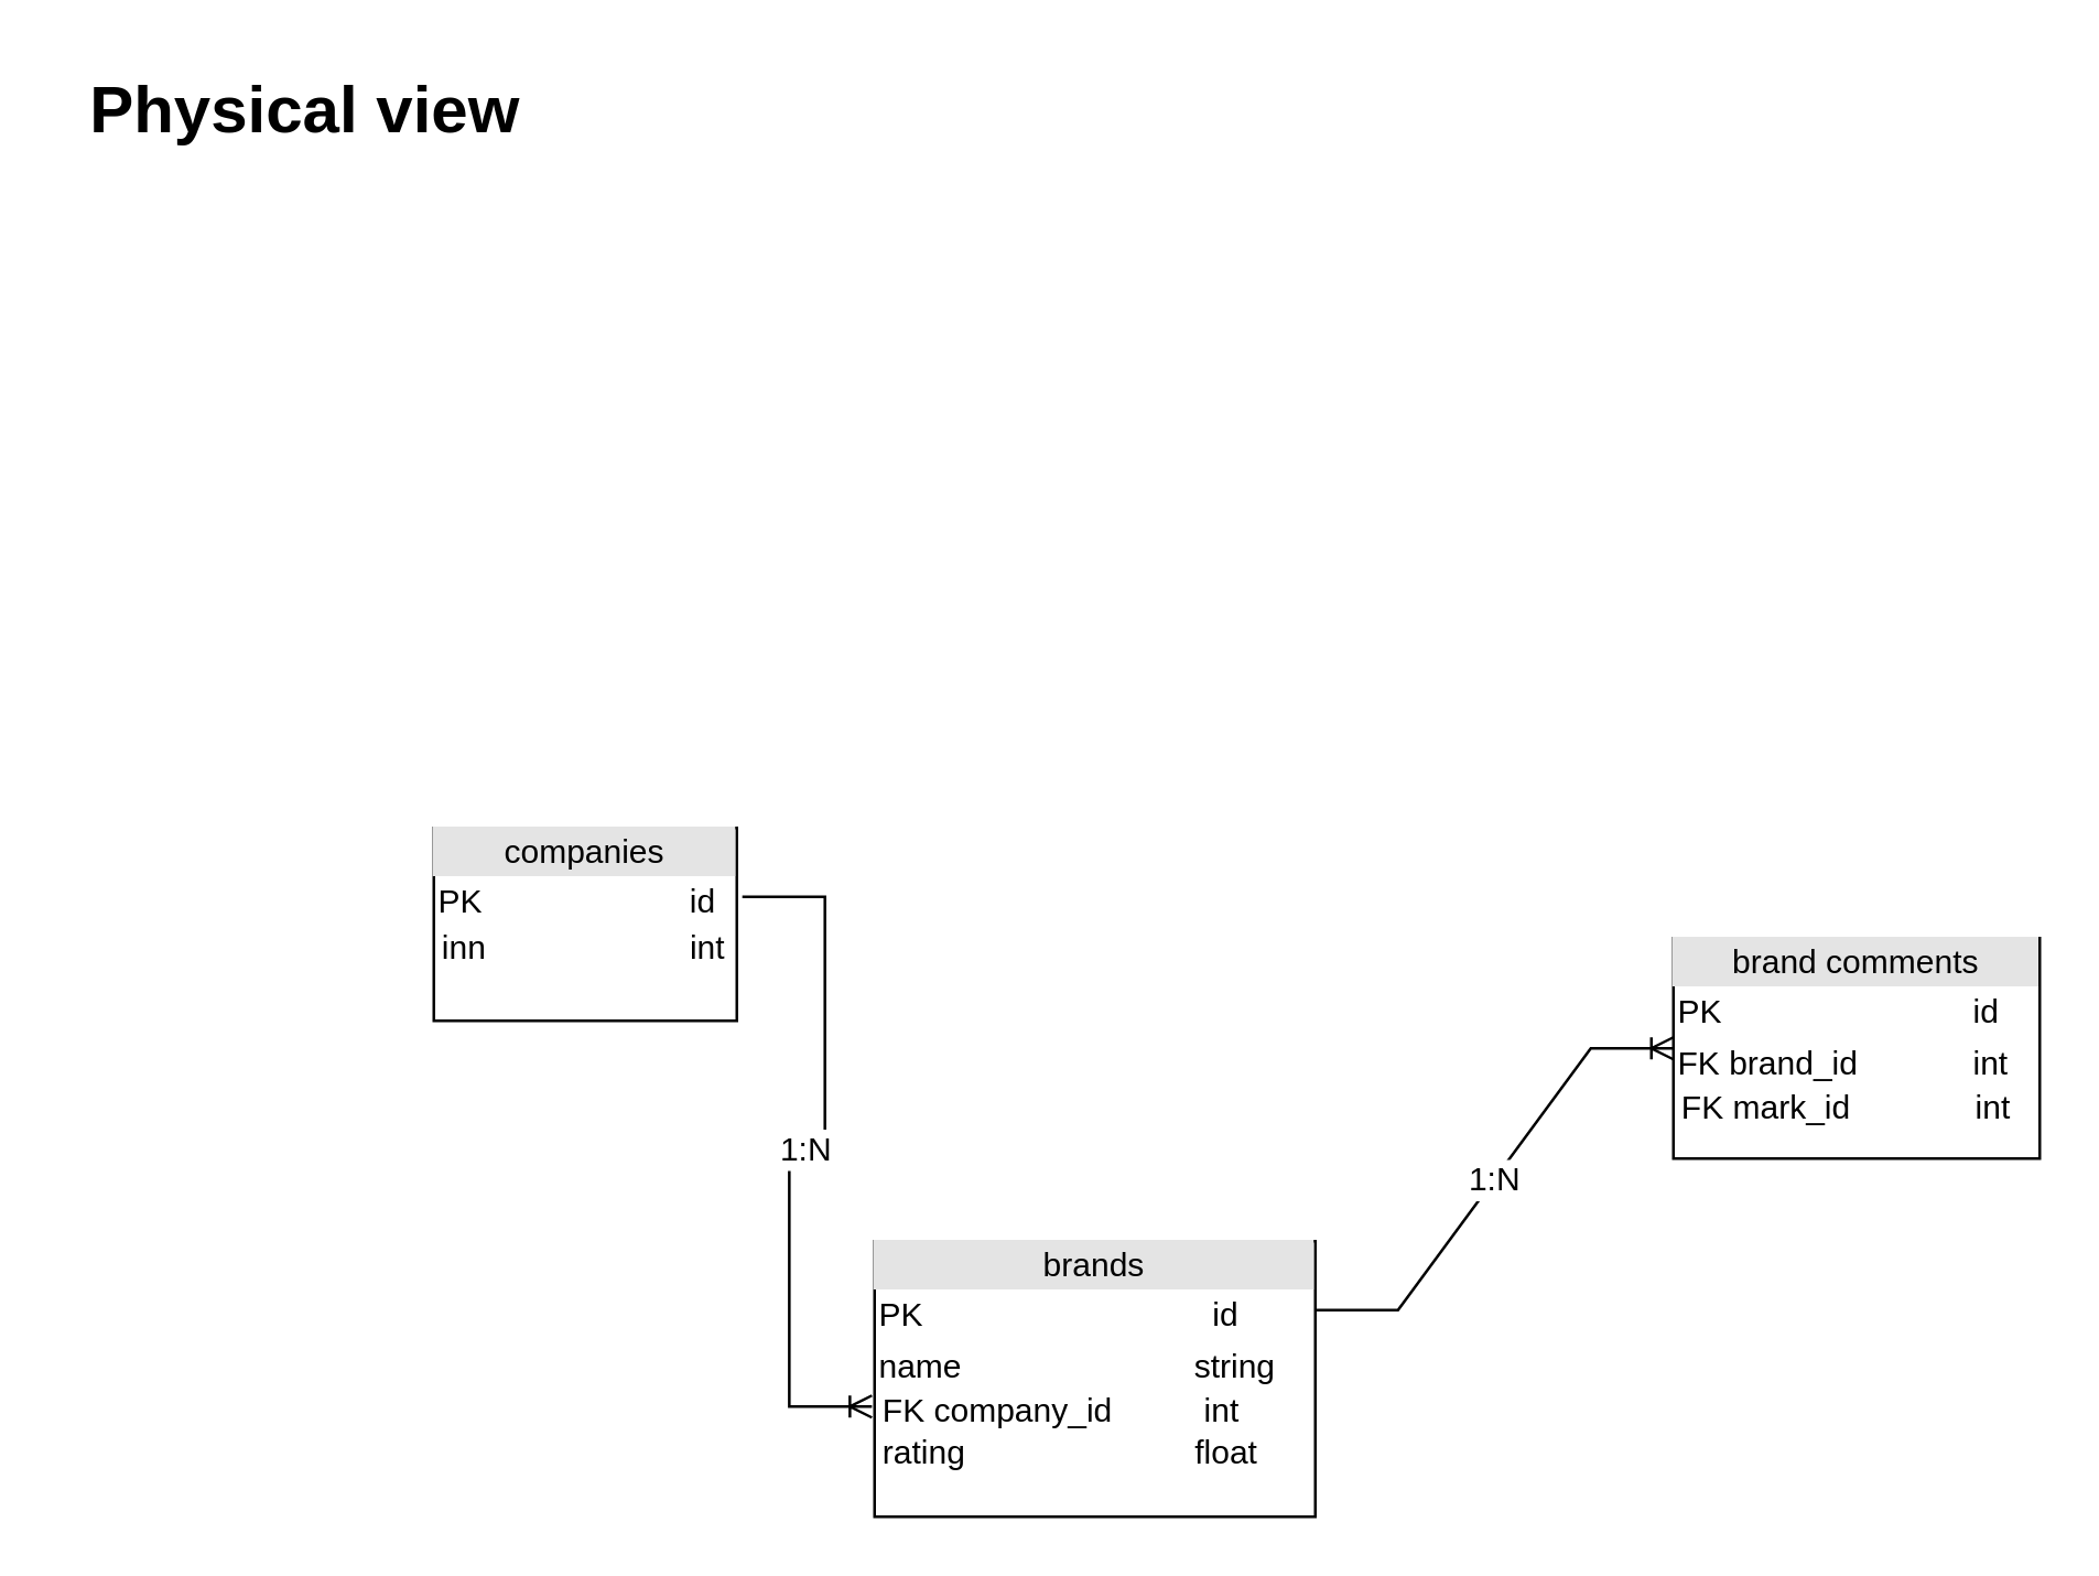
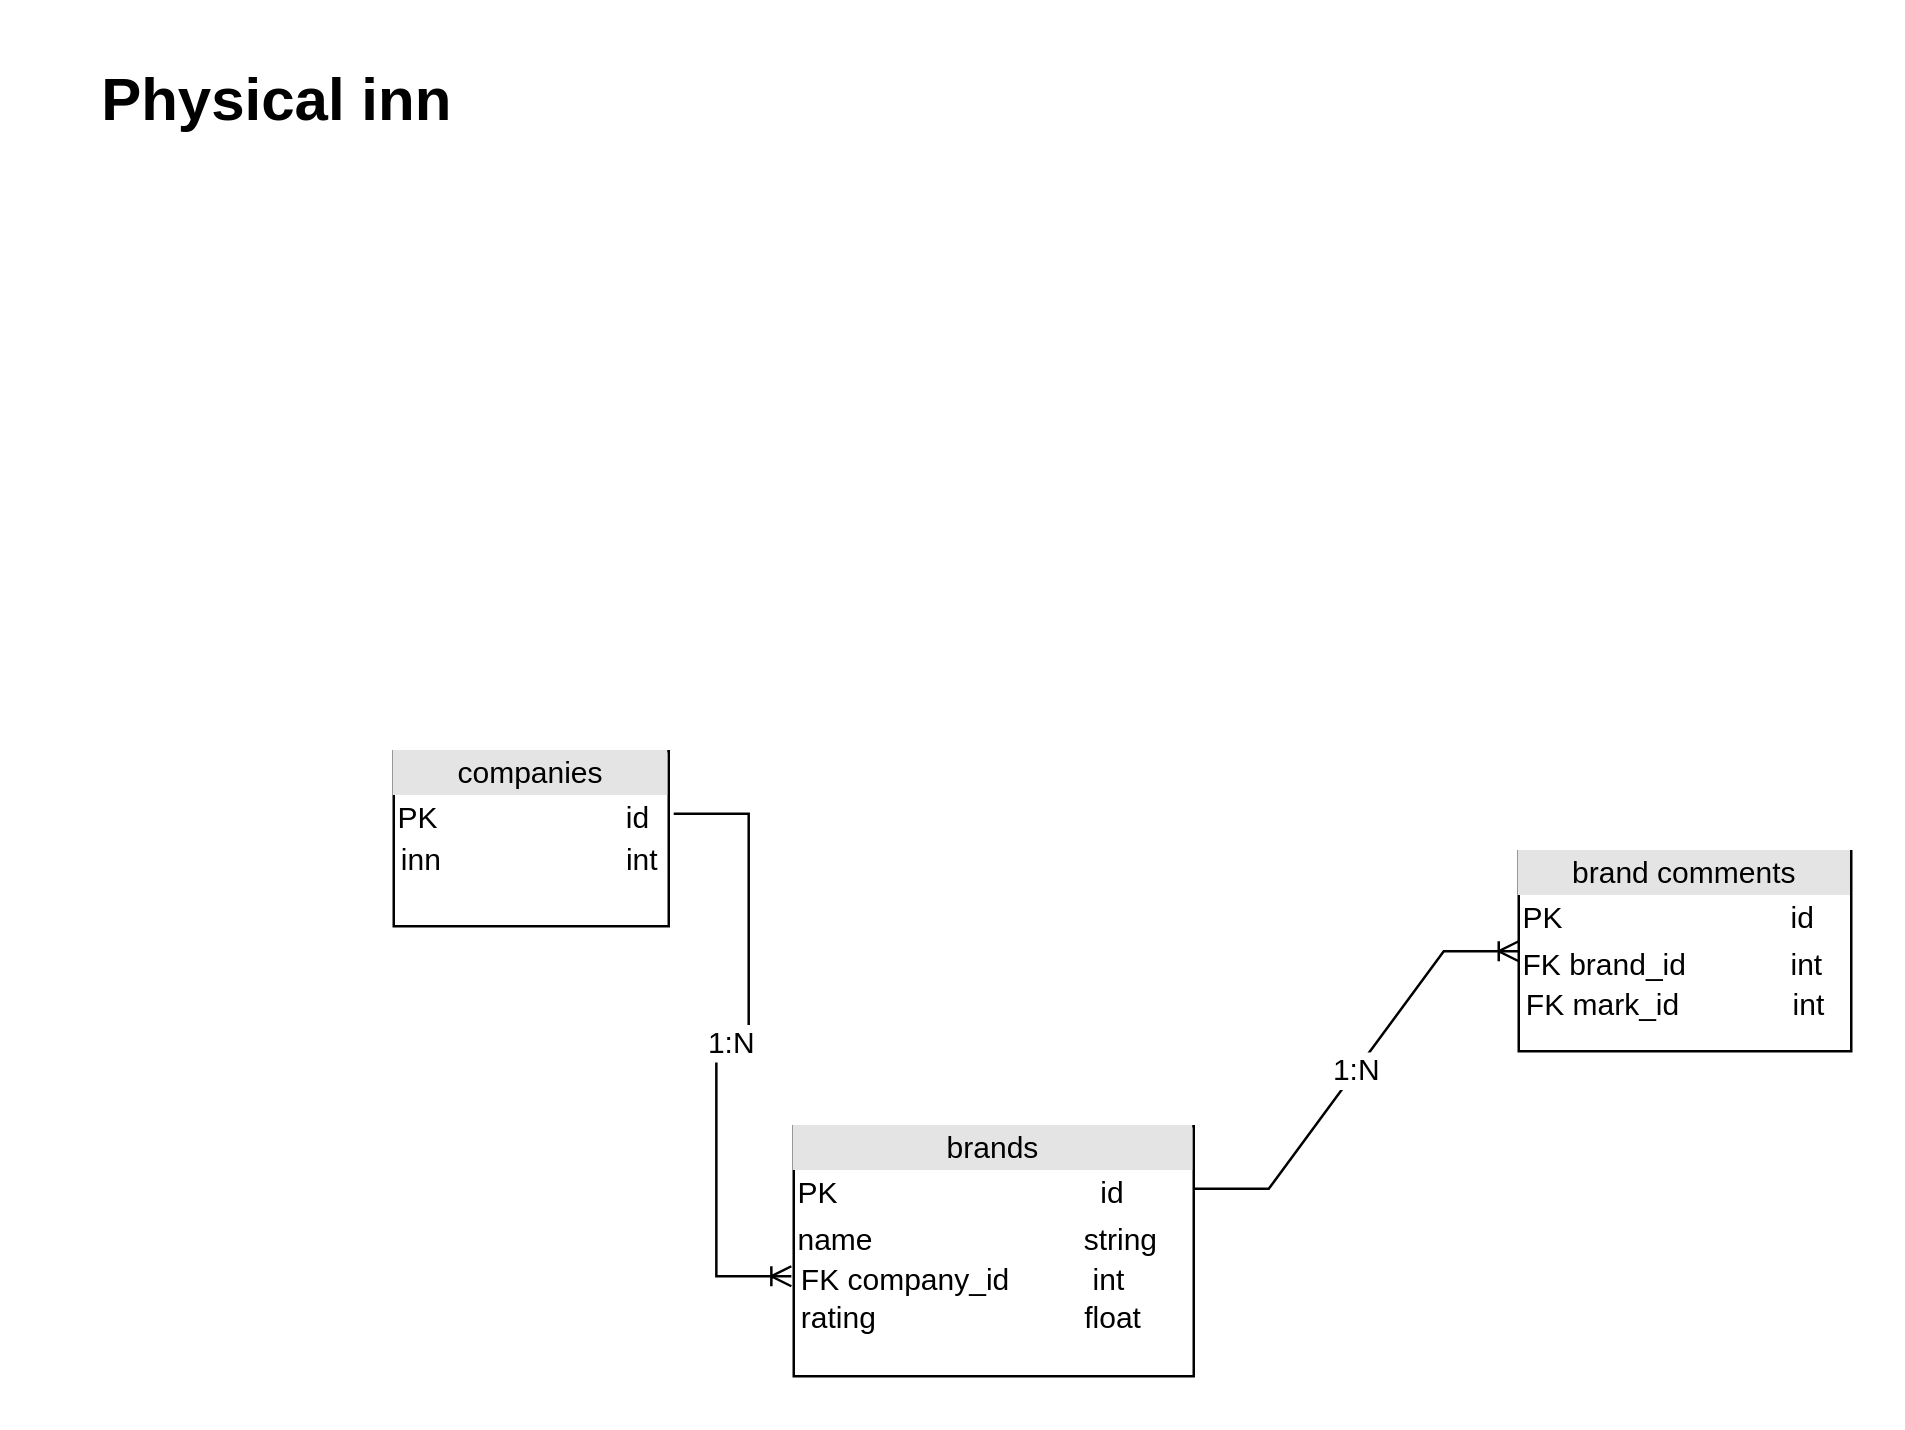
  <mxCell id="0" />
  <mxCell id="1" parent="0" />
  <mxCell id="2" value="&lt;div style=&quot;text-align: center; box-sizing: border-box; width: 100%; background: rgb(228, 228, 228); padding: 2px;&quot;&gt;brand comments&lt;/div&gt;&lt;table style=&quot;width:100%;font-size:1em;&quot; cellpadding=&quot;2&quot; cellspacing=&quot;0&quot;&gt;&lt;tbody&gt;&lt;tr&gt;&lt;td&gt;PK&lt;/td&gt;&lt;td&gt;id&lt;/td&gt;&lt;/tr&gt;&lt;tr&gt;&lt;td&gt;FK brand_id&lt;/td&gt;&lt;td&gt;int&lt;/td&gt;&lt;/tr&gt;&lt;/tbody&gt;&lt;/table&gt;&lt;span style=&quot;&quot;&gt;&amp;nbsp;FK mark_id&lt;span style=&quot;white-space: pre;&quot;&gt;&#09;&lt;/span&gt;&lt;span style=&quot;white-space: pre;&quot;&gt;&#09;&lt;/span&gt;&amp;nbsp;int&lt;br&gt;&lt;/span&gt;" style="verticalAlign=top;align=left;overflow=fill;html=1;" parent="1" vertex="1"><mxGeometry x="607" y="340" width="133" height="80" as="geometry" /></mxCell>
  <mxCell id="3" value="&lt;div style=&quot;text-align: center; box-sizing: border-box; width: 100%; background: rgb(228, 228, 228); padding: 2px;&quot;&gt;brands&lt;/div&gt;&lt;table style=&quot;width:100%;font-size:1em;&quot; cellpadding=&quot;2&quot; cellspacing=&quot;0&quot;&gt;&lt;tbody&gt;&lt;tr&gt;&lt;td&gt;PK&lt;/td&gt;&lt;td&gt;&lt;span style=&quot;white-space: pre;&quot;&gt;&#09;&lt;/span&gt;&lt;span style=&quot;white-space: pre;&quot;&gt;&#09;&lt;/span&gt;&amp;nbsp; &amp;nbsp; &amp;nbsp; &amp;nbsp; &amp;nbsp;id&lt;/td&gt;&lt;/tr&gt;&lt;tr&gt;&lt;td&gt;name&lt;/td&gt;&lt;td&gt;&amp;nbsp; &lt;span style=&quot;white-space: pre;&quot;&gt;&#09;&lt;/span&gt;&lt;span style=&quot;white-space: pre;&quot;&gt;&#09;&lt;/span&gt;&amp;nbsp; &amp;nbsp; &amp;nbsp; &amp;nbsp;string&lt;/td&gt;&lt;/tr&gt;&lt;/tbody&gt;&lt;/table&gt;&lt;span style=&quot;&quot;&gt;&amp;nbsp;FK company_id&amp;nbsp; &amp;nbsp; &amp;nbsp; &amp;nbsp; &amp;nbsp; int&lt;br&gt;&amp;nbsp;rating&amp;nbsp; &amp;nbsp; &amp;nbsp; &amp;nbsp; &amp;nbsp; &amp;nbsp;&lt;span style=&quot;white-space: pre;&quot;&gt;&#09;&lt;/span&gt;&amp;nbsp; &amp;nbsp; &amp;nbsp; &amp;nbsp; &amp;nbsp; &amp;nbsp;float&lt;br&gt;&lt;/span&gt;" style="verticalAlign=top;align=left;overflow=fill;html=1;" parent="1" vertex="1"><mxGeometry x="317" y="450" width="160" height="100" as="geometry" /></mxCell>
  <mxCell id="4" value="&lt;div style=&quot;text-align: center; box-sizing: border-box; width: 100%; background: rgb(228, 228, 228); padding: 2px;&quot;&gt;companies&lt;/div&gt;&lt;table style=&quot;width:100%;font-size:1em;&quot; cellpadding=&quot;2&quot; cellspacing=&quot;0&quot;&gt;&lt;tbody&gt;&lt;tr&gt;&lt;td&gt;PK&lt;/td&gt;&lt;td&gt;&lt;span style=&quot;white-space: pre;&quot;&gt;&#09;&lt;/span&gt;&lt;span style=&quot;white-space: pre;&quot;&gt;&#09;&lt;/span&gt;&amp;nbsp; &amp;nbsp; &amp;nbsp;id&lt;/td&gt;&lt;/tr&gt;&lt;/tbody&gt;&lt;/table&gt;&lt;span style=&quot;&quot;&gt;&amp;nbsp;inn&lt;span style=&quot;white-space: pre;&quot;&gt;&#09;&lt;/span&gt;&lt;span style=&quot;white-space: pre;&quot;&gt;&#09;&lt;/span&gt;&lt;span style=&quot;white-space: pre;&quot;&gt;&#09;&amp;nbsp;&lt;/span&gt;&amp;nbsp; &amp;nbsp;int&lt;br&gt;&lt;/span&gt;" style="verticalAlign=top;align=left;overflow=fill;html=1;" parent="1" vertex="1"><mxGeometry x="157" y="300" width="110" height="70" as="geometry" /></mxCell>
- <mxCell id="5" value="Physical view" style="text;strokeColor=none;fillColor=none;html=1;fontSize=24;fontStyle=1;verticalAlign=middle;align=center;" parent="1" vertex="1"><mxGeometry x="20" width="180" height="40" as="geometry" y="20" /></mxCell>
+ <mxCell id="5" value="Physical inn" style="text;strokeColor=none;fillColor=none;html=1;fontSize=24;fontStyle=1;verticalAlign=middle;align=center;" parent="1" vertex="1"><mxGeometry x="20" width="180" height="40" as="geometry" y="20" /></mxCell>
  <mxCell id="6" value="1:N" style="edgeStyle=entityRelationEdgeStyle;fontSize=12;html=1;endArrow=ERoneToMany;rounded=0;exitX=1.018;exitY=0.357;exitDx=0;exitDy=0;exitPerimeter=0;entryX=-0.006;entryY=0.6;entryDx=0;entryDy=0;entryPerimeter=0;" edge="1" parent="1" source="4" target="3"><mxGeometry width="100" height="100" relative="1" as="geometry"><mxPoint x="757" y="520" as="sourcePoint" /><mxPoint x="757" y="350" as="targetPoint" /></mxGeometry></mxCell>
  <mxCell id="7" value="1:N" style="edgeStyle=entityRelationEdgeStyle;fontSize=12;html=1;endArrow=ERoneToMany;rounded=0;exitX=1;exitY=0.25;exitDx=0;exitDy=0;entryX=0;entryY=0.5;entryDx=0;entryDy=0;" edge="1" parent="1" source="3" target="2"><mxGeometry width="100" height="100" relative="1" as="geometry"><mxPoint x="657" y="450" as="sourcePoint" /><mxPoint x="757" y="350" as="targetPoint" /></mxGeometry></mxCell>
